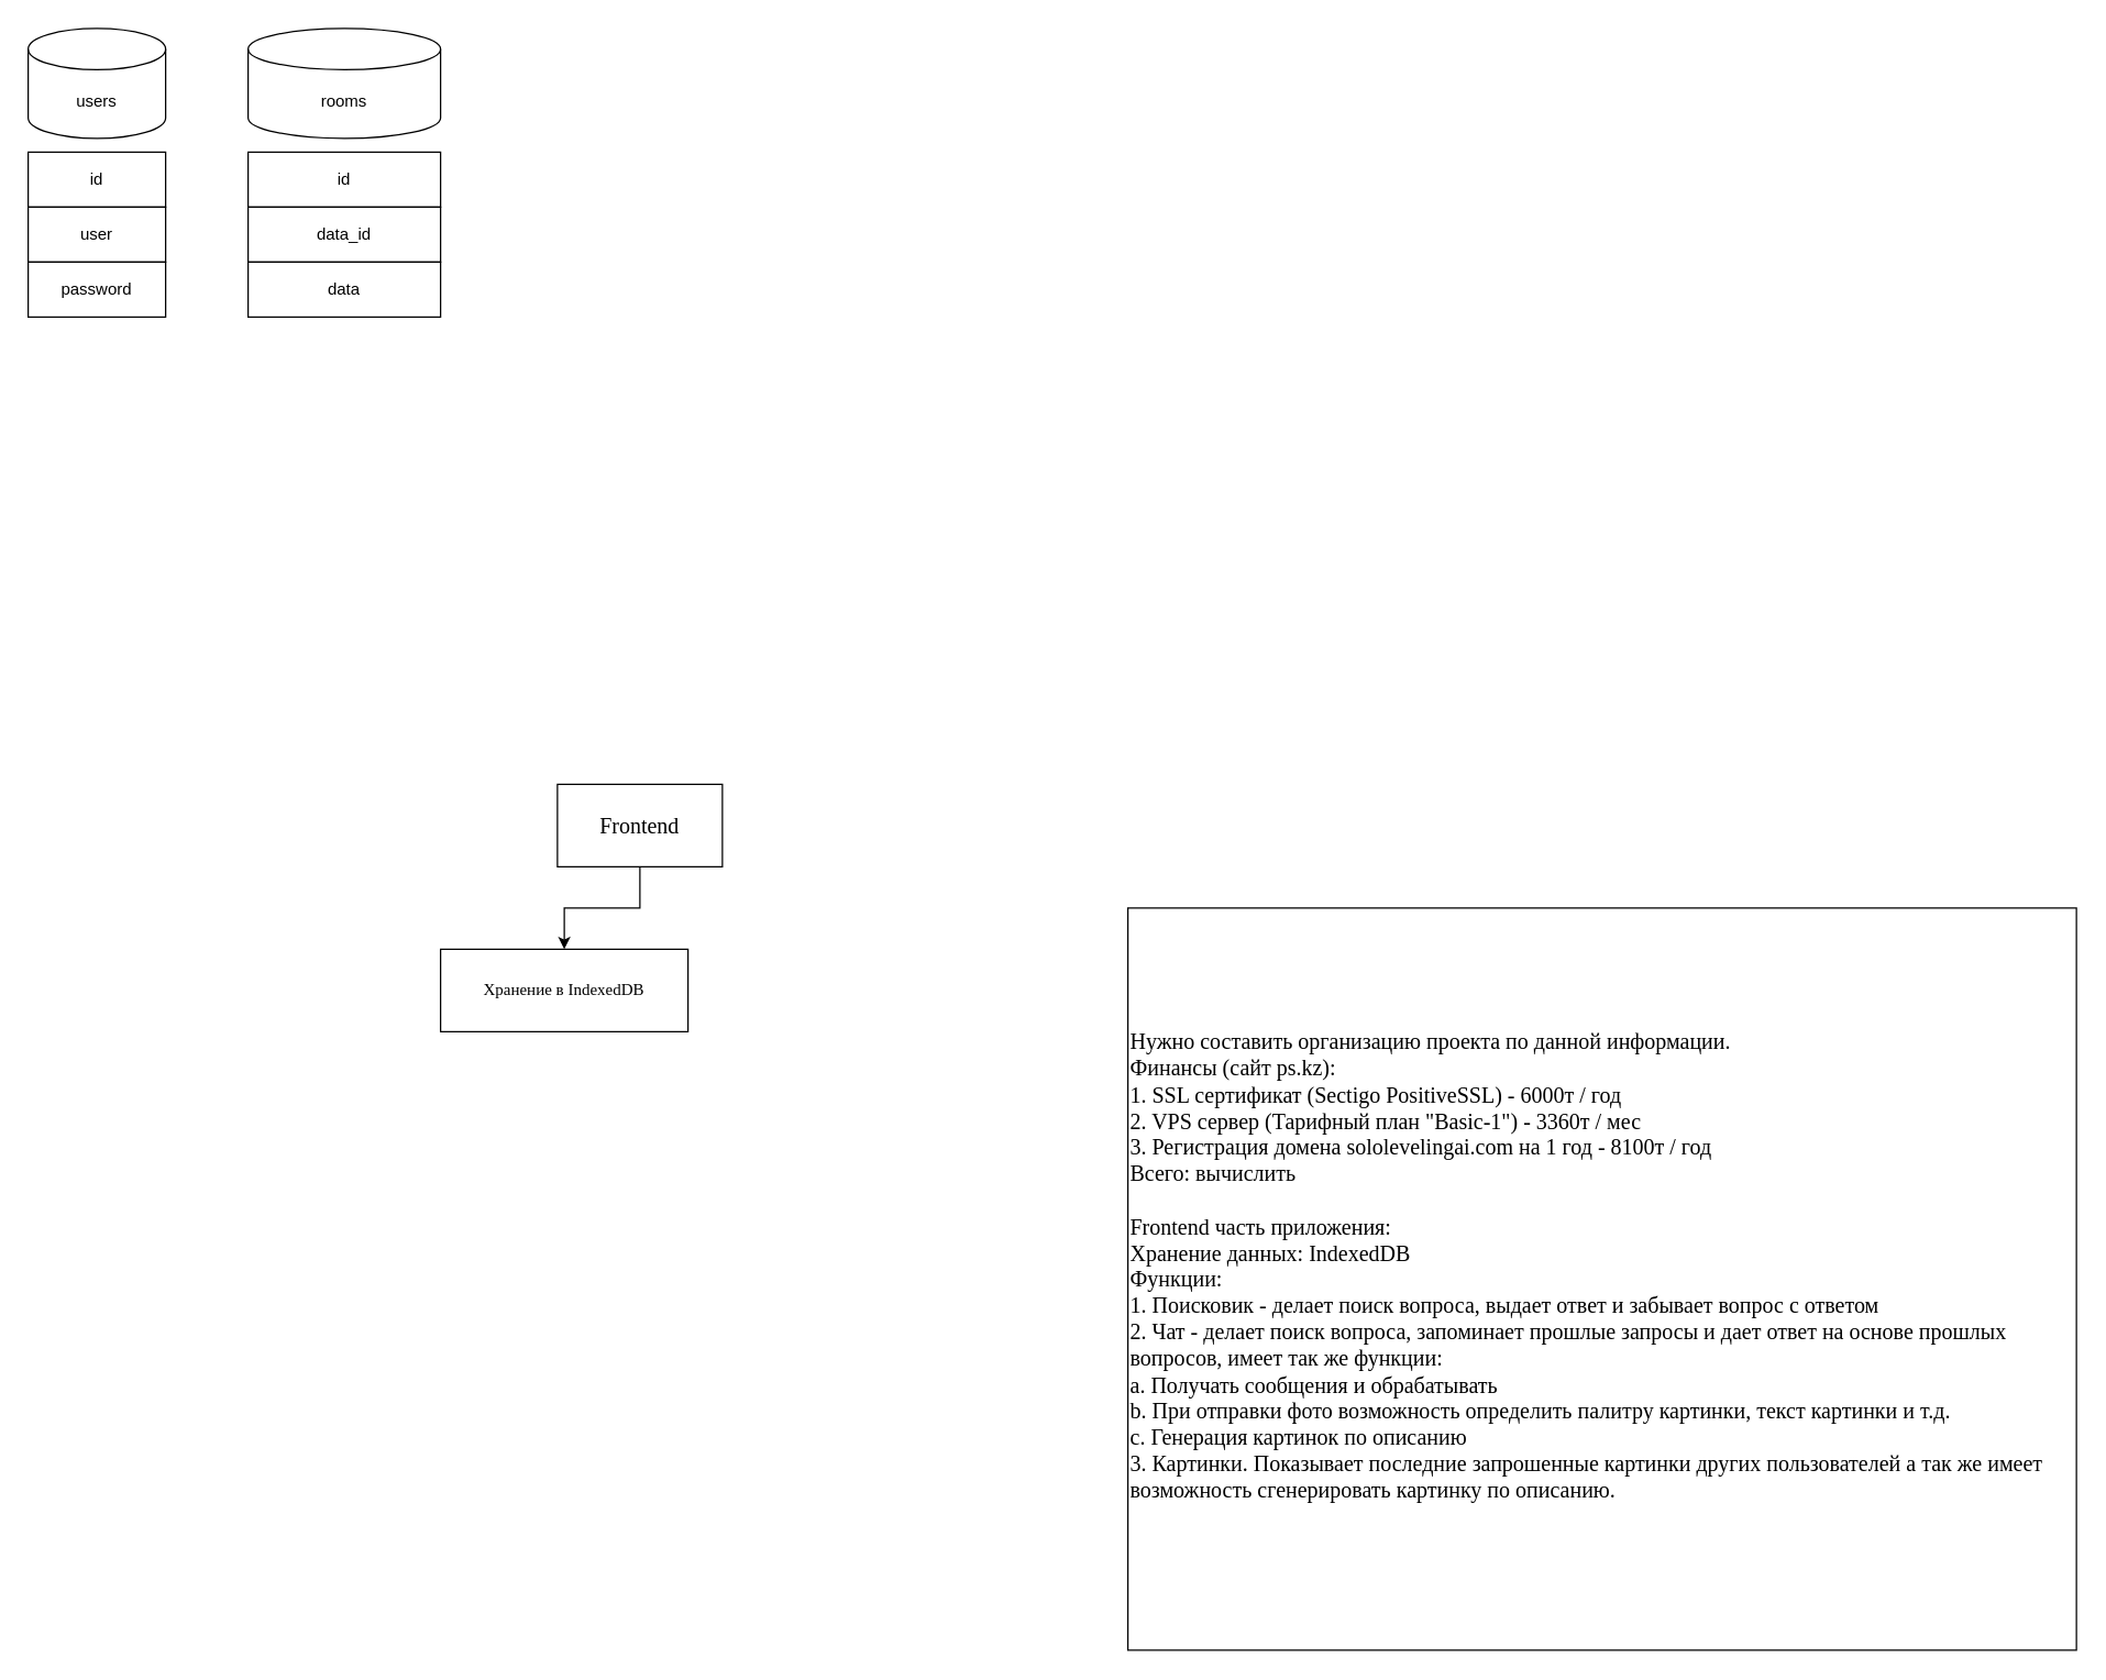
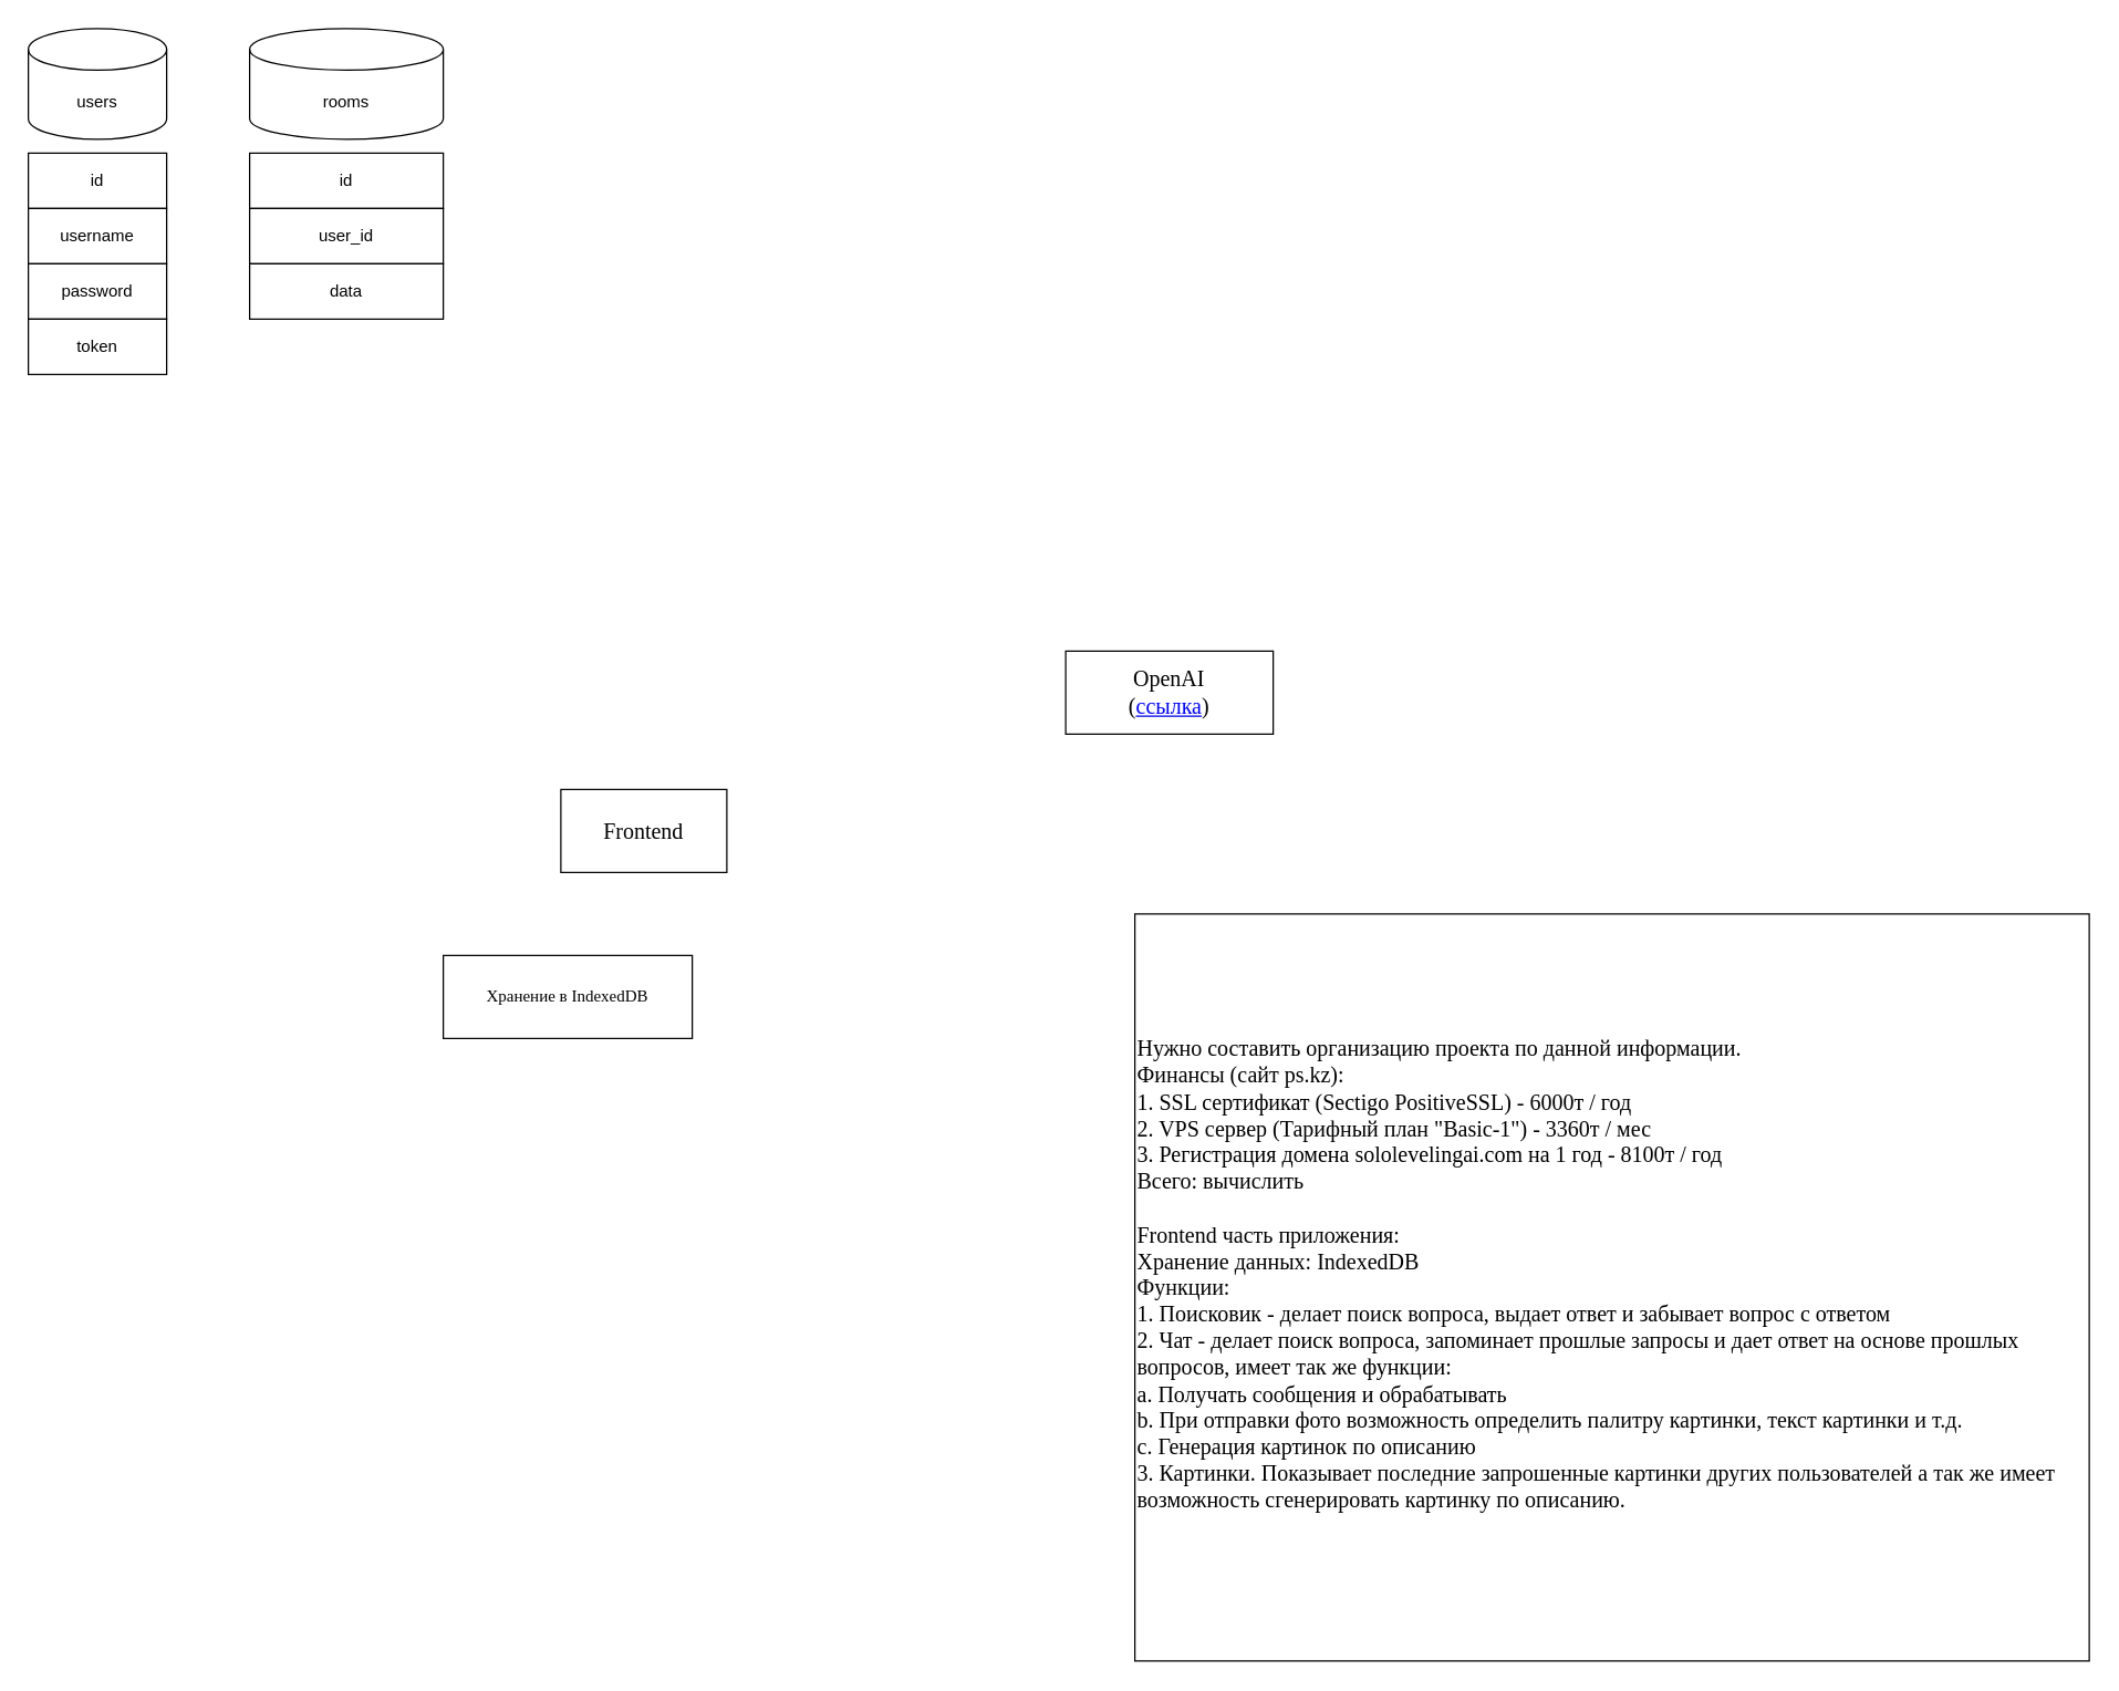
  <mxCell id="0" />
  <mxCell id="1" parent="0" />
  <mxCell id="2" value="users" style="shape=cylinder3;whiteSpace=wrap;html=1;boundedLbl=1;backgroundOutline=1;size=15;" parent="1" vertex="1"><mxGeometry x="20" y="20" width="100" height="80" as="geometry" /></mxCell>
  <mxCell id="3" value="rooms" style="shape=cylinder3;whiteSpace=wrap;html=1;boundedLbl=1;backgroundOutline=1;size=15;" parent="1" vertex="1"><mxGeometry x="180" y="20" width="140" height="80" as="geometry" /></mxCell>
  <mxCell id="4" value="id" style="rounded=0;whiteSpace=wrap;html=1;" parent="1" vertex="1"><mxGeometry x="20" y="110" width="100" height="40" as="geometry" /></mxCell>
- <mxCell id="5" value="user" style="rounded=0;whiteSpace=wrap;html=1;" parent="1" vertex="1"><mxGeometry x="20" y="150" width="100" height="40" as="geometry" /></mxCell>
+ <mxCell id="5" value="username" style="rounded=0;whiteSpace=wrap;html=1;" parent="1" vertex="1"><mxGeometry x="20" y="150" width="100" height="40" as="geometry" /></mxCell>
  <mxCell id="6" value="password" style="rounded=0;whiteSpace=wrap;html=1;" parent="1" vertex="1"><mxGeometry x="20" y="190" width="100" height="40" as="geometry" /></mxCell>
  <mxCell id="7" value="id" style="rounded=0;whiteSpace=wrap;html=1;" parent="1" vertex="1"><mxGeometry x="180" y="110" width="140" height="40" as="geometry" /></mxCell>
- <mxCell id="8" value="data_id" style="rounded=0;whiteSpace=wrap;html=1;" parent="1" vertex="1"><mxGeometry x="180" y="150" width="140" height="40" as="geometry" /></mxCell>
+ <mxCell id="8" value="user_id" style="rounded=0;whiteSpace=wrap;html=1;" parent="1" vertex="1"><mxGeometry x="180" y="150" width="140" height="40" as="geometry" /></mxCell>
  <mxCell id="9" value="data" style="rounded=0;whiteSpace=wrap;html=1;" parent="1" vertex="1"><mxGeometry x="180" y="190" width="140" height="40" as="geometry" /></mxCell>
- <mxCell id="11" style="edgeStyle=orthogonalEdgeStyle;rounded=0;orthogonalLoop=1;jettySize=auto;html=1;entryX=0.5;entryY=0;entryDx=0;entryDy=0;fontFamily=Comic Sans MS;" edge="1" parent="1" source="12" target="13"><mxGeometry relative="1" as="geometry" /></mxCell>
+ <mxCell id="10" value="token" style="rounded=0;whiteSpace=wrap;html=1;" vertex="1" parent="1"><mxGeometry x="20" y="230" width="100" height="40" as="geometry" /></mxCell>
  <mxCell id="12" value="&lt;font face=&quot;Comic Sans MS&quot; style=&quot;font-size: 16px;&quot;&gt;Frontend&lt;/font&gt;" style="rounded=0;whiteSpace=wrap;html=1;shadow=0;glass=0;sketch=0;fontSize=16;" vertex="1" parent="1"><mxGeometry x="405" y="570" width="120" height="60" as="geometry" /></mxCell>
  <mxCell id="13" value="Хранение в&amp;nbsp;IndexedDB" style="rounded=0;whiteSpace=wrap;html=1;shadow=0;glass=0;sketch=0;fontFamily=Comic Sans MS;" vertex="1" parent="1"><mxGeometry x="320" y="690" width="180" height="60" as="geometry" /></mxCell>
+ <mxCell id="14" value="&lt;font face=&quot;Comic Sans MS&quot;&gt;OpenAI &lt;br&gt;(&lt;a href=&quot;https://platform.openai.com/overview&quot;&gt;ссылка&lt;/a&gt;)&lt;/font&gt;" style="rounded=0;whiteSpace=wrap;html=1;shadow=0;glass=0;sketch=0;fontSize=16;" vertex="1" parent="1"><mxGeometry x="770" y="470" width="150" height="60" as="geometry" /></mxCell>
  <mxCell id="15" value="&lt;div&gt;&lt;div&gt;Нужно составить организацию проекта по данной информации.&lt;/div&gt;&lt;div&gt;Финансы (сайт ps.kz):&amp;nbsp;&lt;/div&gt;&lt;div&gt;1. SSL сертификат (Sectigo PositiveSSL) - 6000т / год&lt;/div&gt;&lt;div&gt;2. VPS сервер (Тарифный план &quot;Basic-1&quot;) - 3360т / мес&lt;/div&gt;&lt;div&gt;3. Регистрация домена sololevelingai.com на 1 год - 8100т / год&lt;/div&gt;&lt;div&gt;Всего: вычислить&amp;nbsp;&lt;/div&gt;&lt;div&gt;&lt;br&gt;&lt;/div&gt;&lt;div&gt;Frontend часть приложения:&lt;/div&gt;&lt;div&gt;Хранение данных: IndexedDB&lt;/div&gt;&lt;div&gt;Функции:&lt;/div&gt;&lt;div&gt;1. Поисковик - делает поиск вопроса, выдает ответ и забывает вопрос с ответом&lt;/div&gt;&lt;div&gt;2. Чат - делает поиск вопроса, запоминает прошлые запросы и дает ответ на основе прошлых вопросов, имеет так же функции:&lt;/div&gt;&lt;div&gt;a. Получать сообщения и обрабатывать&lt;/div&gt;&lt;div&gt;b. При отправки фото возможность определить палитру картинки, текст картинки и т.д.&lt;/div&gt;&lt;div&gt;c. Генерация картинок по описанию&amp;nbsp;&lt;/div&gt;&lt;div&gt;3. Картинки. Показывает последние запрошенные картинки других пользователей а так же имеет возможность сгенерировать картинку по описанию.&amp;nbsp;&lt;/div&gt;&lt;/div&gt;&lt;div&gt;&lt;br&gt;&lt;/div&gt;" style="rounded=0;whiteSpace=wrap;html=1;shadow=0;glass=0;sketch=0;fontFamily=Comic Sans MS;fontSize=16;align=left;" vertex="1" parent="1"><mxGeometry x="820" y="660" width="690" height="540" as="geometry" /></mxCell>
